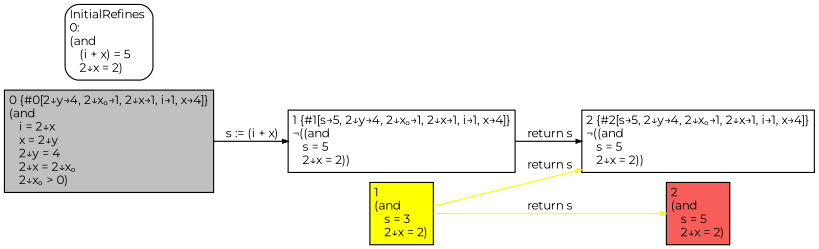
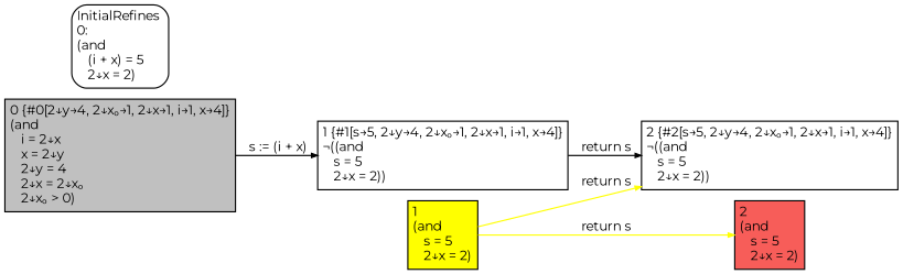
  digraph {
    nodesep=0.12
    ranksep=0.10
    rankdir=LR
    fontname=Montserrat
    node [fontsize=10.5 margin="0.05,0.05" shape=box style=filled fontname=Montserrat]
    edge [arrowsize=0.5 fontsize=10.5 fontname=Montserrat]
    n1 [fillcolor=gray height=0.02 label="0 {#0[2↓y→4, 2↓xₒ→1, 2↓x→1, i→1, x→4]}\l(and\l   i = 2↓x\l   x = 2↓y\l   2↓y = 4\l   2↓x = 2↓xₒ\l   2↓xₒ > 0)\l" width=0.02]
    n2 [height=0.02 label="1 {#1[s→5, 2↓y→4, 2↓xₒ→1, 2↓x→1, i→1, x→4]}\l&not;((and\l   s = 5\l   2↓x = 2))\l" width=0.02 style=""]
    n3 [fillcolor="#F75D59" height=0.02 label="2\l(and\l   s = 5\l   2↓x = 2)\l" width=0.02]
-   n4 [fillcolor=yellow height=0.02 label="1\l(and\l   s = 3\l   2↓x = 2)\l" width=0.02]
+   n4 [fillcolor=yellow height=0.02 label="1\l(and\l   s = 5\l   2↓x = 2)\l" width=0.02]
    n5 [height=0.02 label="2 {#2[s→5, 2↓y→4, 2↓xₒ→1, 2↓x→1, i→1, x→4]}\l&not;((and\l   s = 5\l   2↓x = 2))\l" width=0.02 style=""]
    n6 [height=0.02 label="InitialRefines \l0:\l(and\l   (i + x) = 5\l   2↓x = 2)\l" style=rounded width=0.02]
    n1 -> n2 [label=" s := (i + x)"]
    n2 -> n5 [label=" return s"]
    n4 -> n3 [color=yellow label=" return s"]
    n4 -> n5 [color=yellow label=" return s"]
  }
